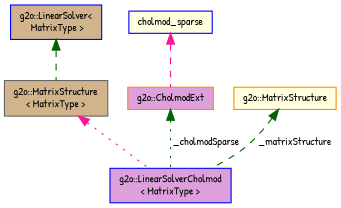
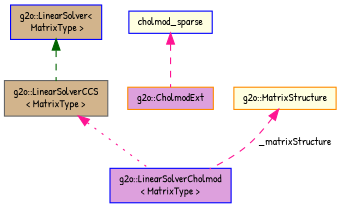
  digraph {
    fontname="Patrick Hand"
    node [color=blue fillcolor=plum fontname="Patrick Hand" fontsize=10 shape=record style=filled]
    edge [color=deeppink dir=back fontname="Patrick Hand" fontsize=10 labelfontname=Helvetica labelfontsize=10 style=dashed]
    n1 [fontcolor=black height=0.2 label="g2o::LinearSolverCholmod\l\< MatrixType \>" width=0.4]
-   n2 [color=gray40 fillcolor=tan height=0.2 label="g2o::MatrixStructure\l\< MatrixType \>" width=0.4]
+   n2 [color=gray40 fillcolor=tan height=0.2 label="g2o::LinearSolverCCS\l\< MatrixType \>" width=0.4]
    n3 [fillcolor=tan height=0.2 label="g2o::LinearSolver\<\l MatrixType \>" width=0.4]
    n4 [color=darkorange height=0.2 label="g2o::CholmodExt" width=0.4]
    n5 [fillcolor=lightyellow height=0.2 label=cholmod_sparse width=0.4]
    n6 [color=darkorange fillcolor=lightyellow height=0.2 label="g2o::MatrixStructure" width=0.4]
    n2 -> n1 [style=dotted]
    n3 -> n2 [color=darkgreen]
-   n4 -> n1 [color=darkgreen label=" _cholmodSparse" style=dotted]
    n5 -> n4
-   n6 -> n1 [color=darkgreen label=" _matrixStructure"]
+   n6 -> n1 [label=" _matrixStructure"]
  }
